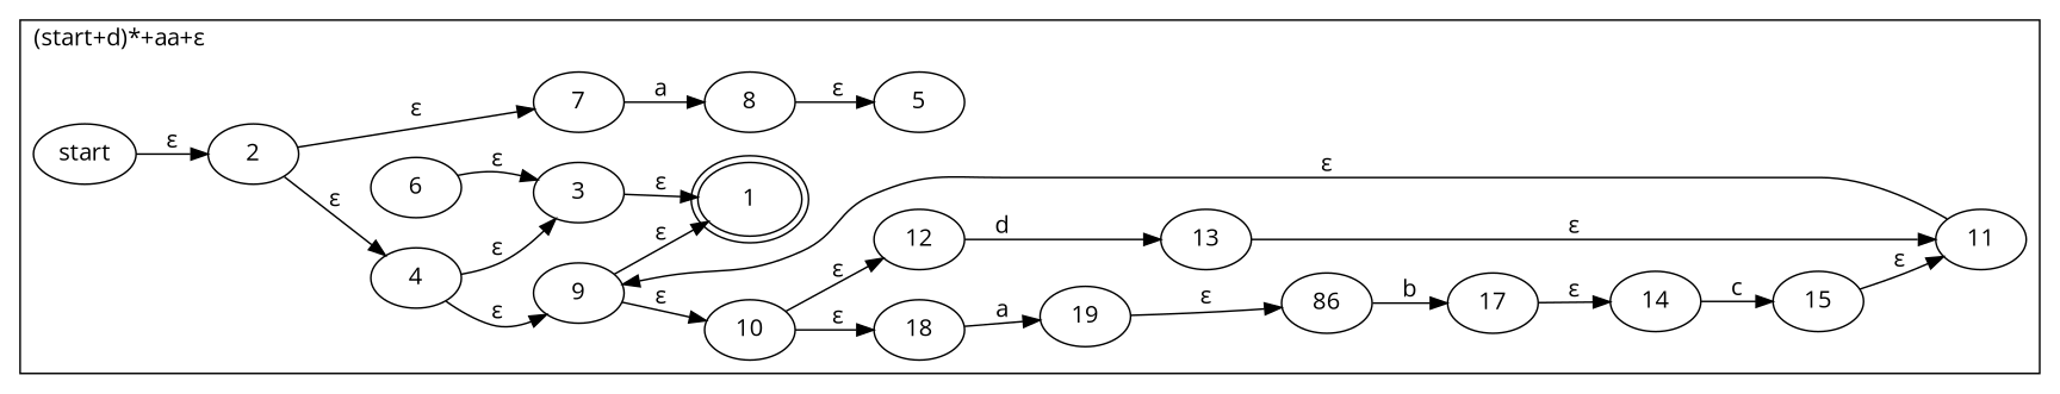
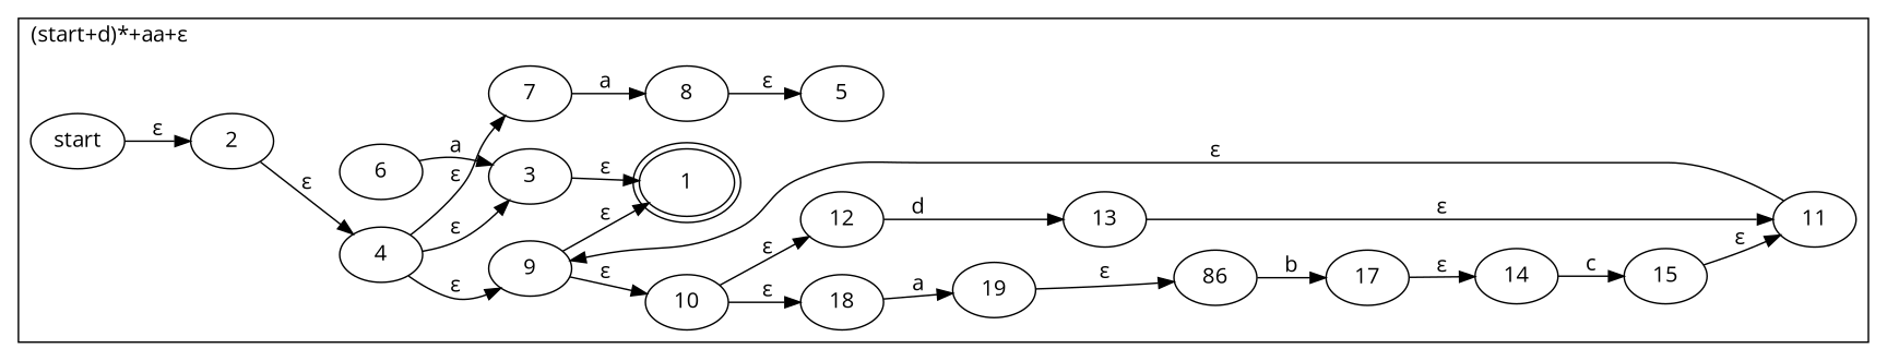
  digraph {
    fontname="Open Sans"
    labeljust=l
    rankdir=LR
    node [fontname="Open Sans"]
    edge [fontname="Open Sans"]
    n1 [label=start]
    2
    9
    1 [peripheries=2]
    4
    7
    3
    5
    6
    8
    10
    12
    18
    11
    13
    14
    15
    n18 [label=86]
    17
    19
    subgraph cluster_1 {
      label="(start+d)*+aa+ε"
      n1
      2
      9
      1
      4
      7
      3
      5
      6
      8
      10
      12
      18
      11
      13
      14
      15
      n18
      17
      19
    }
    n1 -> 2 [label="ε"]
    2 -> 4 [label="ε"]
-   2 -> 7 [label="ε"]
+   4 -> 7 [label="ε"]
    9 -> 1 [label="ε"]
    9 -> 10 [label="ε"]
    4 -> 9 [label="ε"]
    4 -> 3 [label="ε"]
    7 -> 8 [label=a]
    3 -> 1 [label="ε"]
-   6 -> 3 [label="ε"]
+   6 -> 3 [label=a]
    8 -> 5 [label="ε"]
    10 -> 12 [label="ε"]
    10 -> 18 [label="ε"]
    12 -> 13 [label=d]
    18 -> 19 [label=a]
    11 -> 9 [label="ε"]
    13 -> 11 [label="ε"]
    14 -> 15 [label=c]
    15 -> 11 [label="ε"]
    n18 -> 17 [label=b]
    17 -> 14 [label="ε"]
    19 -> n18 [label="ε"]
  }
